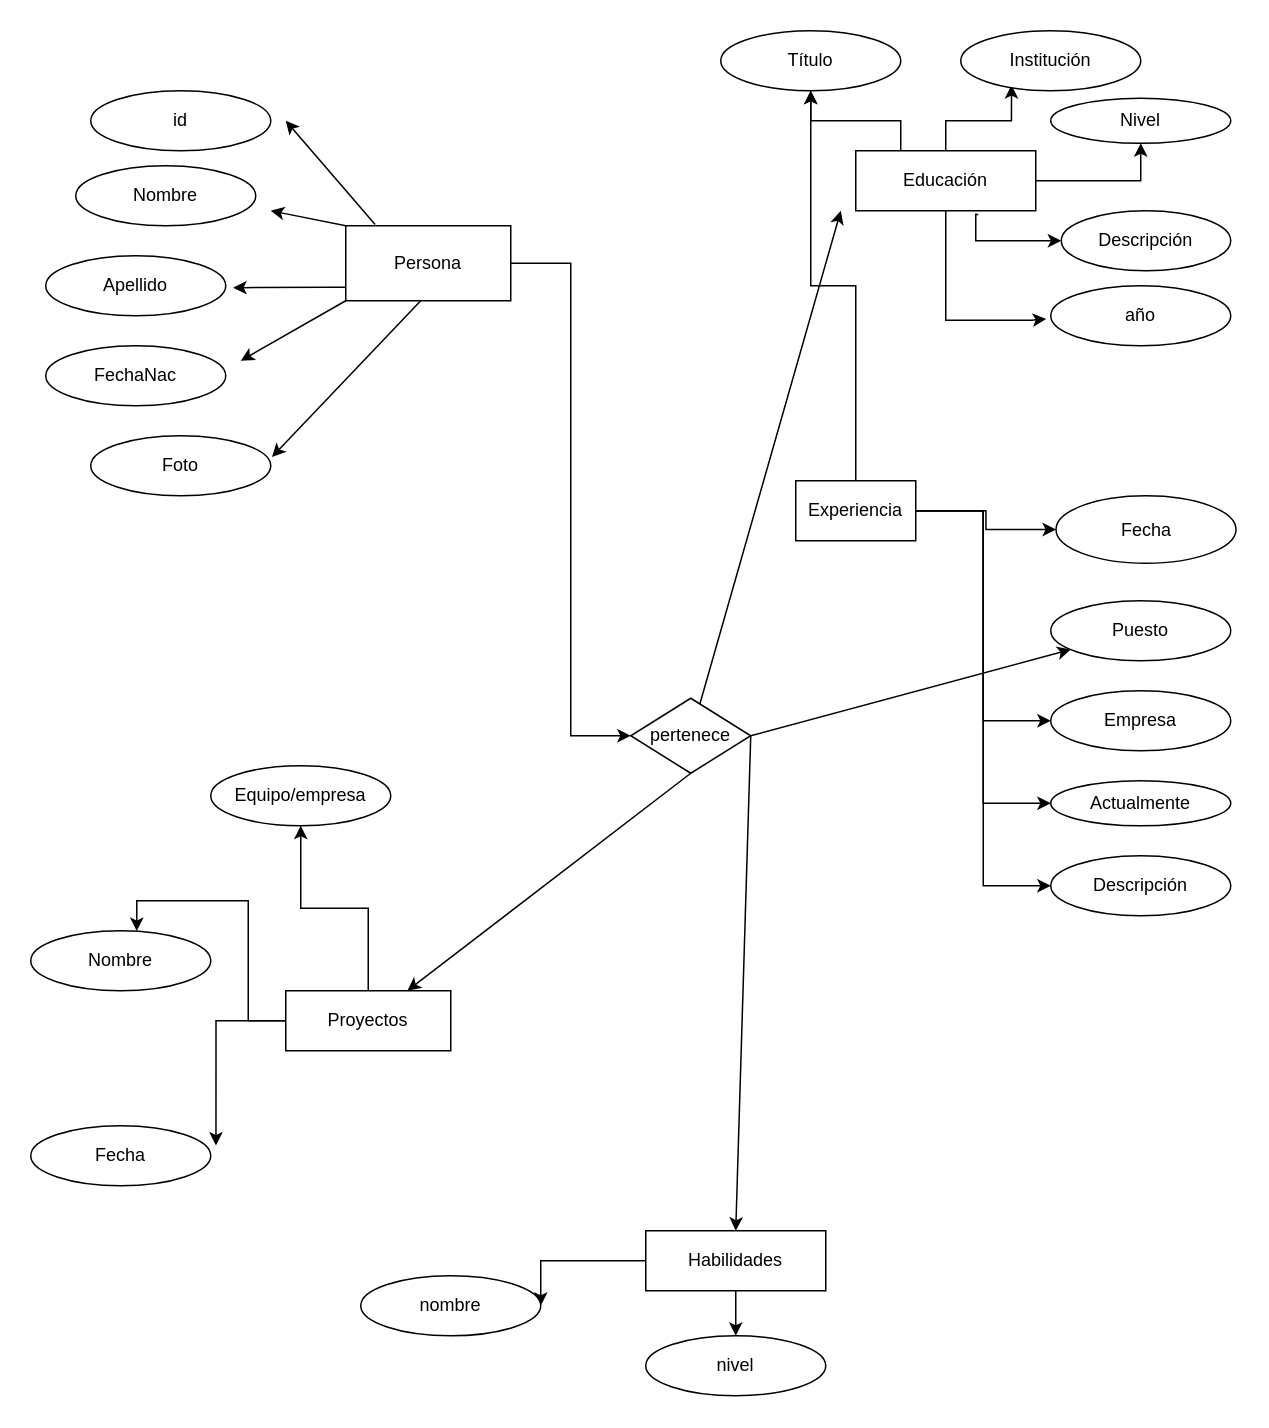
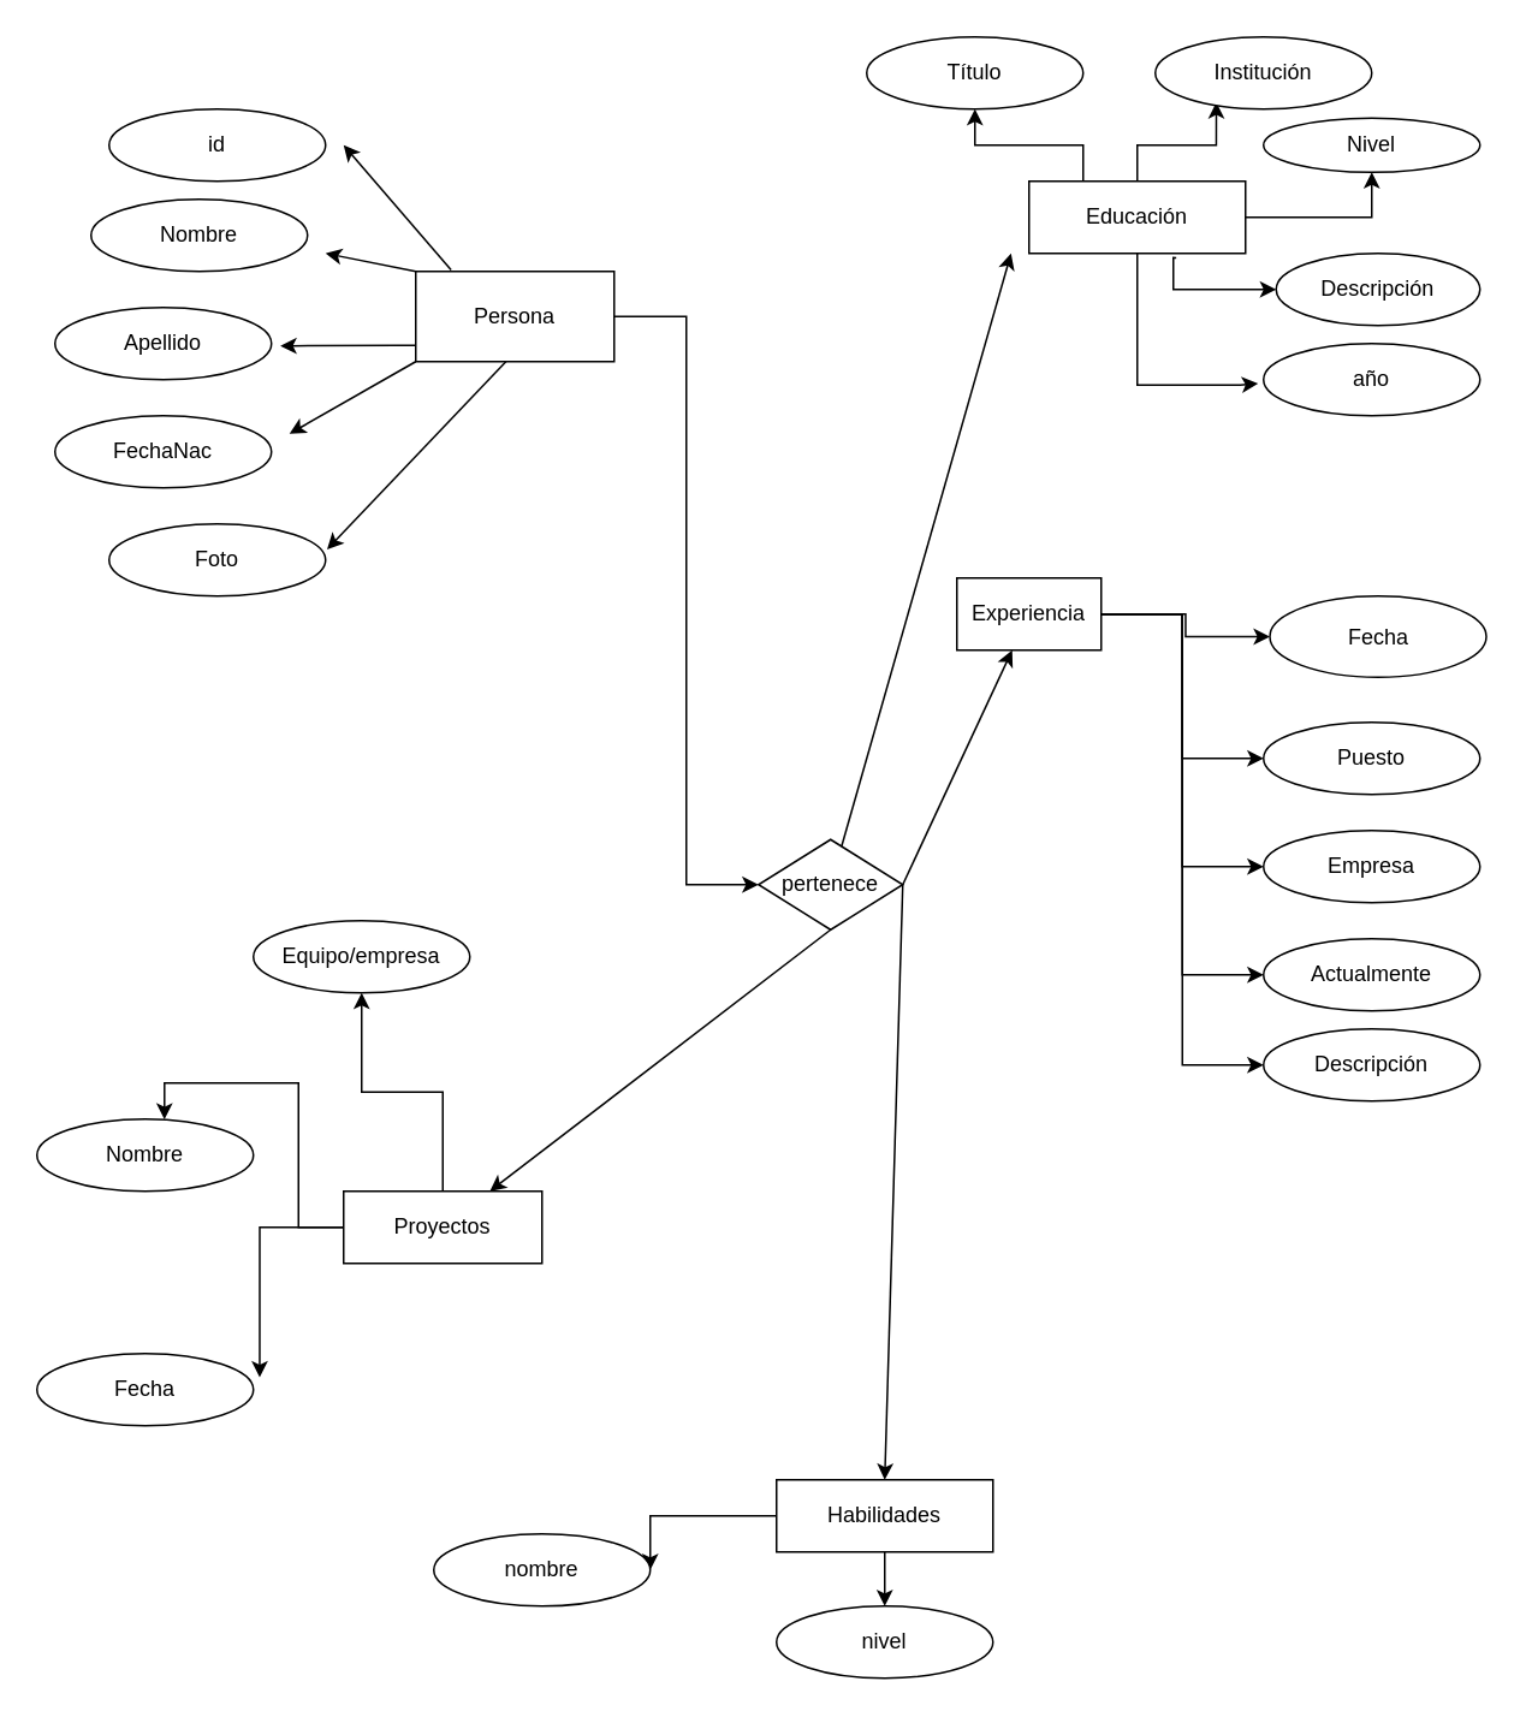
  <mxCell id="0" />
  <mxCell id="1" parent="0" />
  <mxCell id="2" style="edgeStyle=orthogonalEdgeStyle;rounded=0;orthogonalLoop=1;jettySize=auto;html=1;exitX=0;exitY=0.5;exitDx=0;exitDy=0;entryX=1.041;entryY=0.532;entryDx=0;entryDy=0;entryPerimeter=0;" edge="1" parent="1" source="4" target="7"><mxGeometry relative="1" as="geometry"><Array as="points"><mxPoint x="220" y="191" /><mxPoint x="155" y="191" /></Array></mxGeometry></mxCell>
  <mxCell id="3" style="edgeStyle=orthogonalEdgeStyle;rounded=0;orthogonalLoop=1;jettySize=auto;html=1;exitX=1;exitY=0.5;exitDx=0;exitDy=0;entryX=0;entryY=0.5;entryDx=0;entryDy=0;" edge="1" parent="1" source="4" target="9"><mxGeometry relative="1" as="geometry" /></mxCell>
  <mxCell id="4" value="Persona" style="rounded=0;whiteSpace=wrap;html=1;" vertex="1" parent="1"><mxGeometry x="230" y="150" width="110" height="50" as="geometry" /></mxCell>
  <mxCell id="5" value="id" style="ellipse;whiteSpace=wrap;html=1;" vertex="1" parent="1"><mxGeometry x="60" y="60" width="120" height="40" as="geometry" /></mxCell>
  <mxCell id="6" value="Nombre" style="ellipse;whiteSpace=wrap;html=1;" vertex="1" parent="1"><mxGeometry x="50" y="110" width="120" height="40" as="geometry" /></mxCell>
  <mxCell id="7" value="Apellido" style="ellipse;whiteSpace=wrap;html=1;" vertex="1" parent="1"><mxGeometry x="30" y="170" width="120" height="40" as="geometry" /></mxCell>
  <mxCell id="8" value="FechaNac" style="ellipse;whiteSpace=wrap;html=1;" vertex="1" parent="1"><mxGeometry x="30" y="230" width="120" height="40" as="geometry" /></mxCell>
  <mxCell id="9" value="pertenece" style="rhombus;whiteSpace=wrap;html=1;" vertex="1" parent="1"><mxGeometry x="420" y="465" width="80" height="50" as="geometry" /></mxCell>
  <mxCell id="10" value="" style="endArrow=classic;html=1;rounded=0;exitX=0;exitY=1;exitDx=0;exitDy=0;" edge="1" parent="1" source="4"><mxGeometry width="50" height="50" relative="1" as="geometry"><mxPoint x="170" y="260" as="sourcePoint" /><mxPoint x="160" y="240" as="targetPoint" /></mxGeometry></mxCell>
  <mxCell id="11" value="" style="endArrow=classic;html=1;rounded=0;entryX=1.007;entryY=0.354;entryDx=0;entryDy=0;entryPerimeter=0;" edge="1" parent="1" target="13"><mxGeometry width="50" height="50" relative="1" as="geometry"><mxPoint x="280" y="200" as="sourcePoint" /><mxPoint x="440" y="380" as="targetPoint" /></mxGeometry></mxCell>
  <mxCell id="12" value="" style="endArrow=classic;html=1;rounded=0;exitX=0;exitY=0;exitDx=0;exitDy=0;" edge="1" parent="1" source="4"><mxGeometry width="50" height="50" relative="1" as="geometry"><mxPoint x="220" y="130" as="sourcePoint" /><mxPoint x="180" y="140" as="targetPoint" /></mxGeometry></mxCell>
  <mxCell id="13" value="Foto" style="ellipse;whiteSpace=wrap;html=1;" vertex="1" parent="1"><mxGeometry x="60" y="290" width="120" height="40" as="geometry" /></mxCell>
  <mxCell id="14" value="" style="endArrow=classic;html=1;rounded=0;exitX=0.178;exitY=-0.016;exitDx=0;exitDy=0;exitPerimeter=0;" edge="1" parent="1" source="4"><mxGeometry width="50" height="50" relative="1" as="geometry"><mxPoint x="230" y="120" as="sourcePoint" /><mxPoint x="190" y="80" as="targetPoint" /><Array as="points" /></mxGeometry></mxCell>
  <mxCell id="15" style="edgeStyle=orthogonalEdgeStyle;rounded=0;orthogonalLoop=1;jettySize=auto;html=1;exitX=0.25;exitY=0;exitDx=0;exitDy=0;" edge="1" parent="1" source="20" target="43"><mxGeometry relative="1" as="geometry" /></mxCell>
  <mxCell id="16" style="edgeStyle=orthogonalEdgeStyle;rounded=0;orthogonalLoop=1;jettySize=auto;html=1;entryX=0.282;entryY=0.905;entryDx=0;entryDy=0;entryPerimeter=0;" edge="1" parent="1" source="20" target="44"><mxGeometry relative="1" as="geometry" /></mxCell>
  <mxCell id="17" style="edgeStyle=orthogonalEdgeStyle;rounded=0;orthogonalLoop=1;jettySize=auto;html=1;" edge="1" parent="1" source="20" target="45"><mxGeometry relative="1" as="geometry" /></mxCell>
  <mxCell id="18" style="edgeStyle=orthogonalEdgeStyle;rounded=0;orthogonalLoop=1;jettySize=auto;html=1;entryX=-0.025;entryY=0.555;entryDx=0;entryDy=0;entryPerimeter=0;" edge="1" parent="1" source="20" target="46"><mxGeometry relative="1" as="geometry"><Array as="points"><mxPoint x="630" y="213" /><mxPoint x="687" y="213" /></Array></mxGeometry></mxCell>
  <mxCell id="19" style="edgeStyle=orthogonalEdgeStyle;rounded=0;orthogonalLoop=1;jettySize=auto;html=1;entryX=0;entryY=0.5;entryDx=0;entryDy=0;exitX=0.68;exitY=1.061;exitDx=0;exitDy=0;exitPerimeter=0;" edge="1" parent="1" source="20" target="47"><mxGeometry relative="1" as="geometry"><Array as="points"><mxPoint x="650" y="142" /><mxPoint x="650" y="160" /></Array></mxGeometry></mxCell>
  <mxCell id="20" value="Educación" style="rounded=0;whiteSpace=wrap;html=1;" vertex="1" parent="1"><mxGeometry x="570" y="100" width="120" height="40" as="geometry" /></mxCell>
  <mxCell id="21" value="" style="edgeStyle=orthogonalEdgeStyle;rounded=0;orthogonalLoop=1;jettySize=auto;html=1;" edge="1" parent="1" source="26" target="51"><mxGeometry relative="1" as="geometry" /></mxCell>
- <mxCell id="22" style="edgeStyle=orthogonalEdgeStyle;rounded=0;orthogonalLoop=1;jettySize=auto;html=1;" edge="1" parent="1" source="26" target="43"><mxGeometry relative="1" as="geometry" /></mxCell>
+ <mxCell id="22" style="edgeStyle=orthogonalEdgeStyle;rounded=0;orthogonalLoop=1;jettySize=auto;html=1;entryX=0;entryY=0.5;entryDx=0;entryDy=0;" edge="1" parent="1" source="26" target="50"><mxGeometry relative="1" as="geometry" /></mxCell>
  <mxCell id="23" style="edgeStyle=orthogonalEdgeStyle;rounded=0;orthogonalLoop=1;jettySize=auto;html=1;entryX=0;entryY=0.5;entryDx=0;entryDy=0;" edge="1" parent="1" source="26" target="49"><mxGeometry relative="1" as="geometry" /></mxCell>
  <mxCell id="24" style="edgeStyle=orthogonalEdgeStyle;rounded=0;orthogonalLoop=1;jettySize=auto;html=1;entryX=0;entryY=0.5;entryDx=0;entryDy=0;" edge="1" parent="1" source="26" target="52"><mxGeometry relative="1" as="geometry" /></mxCell>
  <mxCell id="25" style="edgeStyle=orthogonalEdgeStyle;rounded=0;orthogonalLoop=1;jettySize=auto;html=1;entryX=0;entryY=0.5;entryDx=0;entryDy=0;" edge="1" parent="1" source="26" target="53"><mxGeometry relative="1" as="geometry" /></mxCell>
  <mxCell id="26" value="Experiencia" style="rounded=0;whiteSpace=wrap;html=1;" vertex="1" parent="1"><mxGeometry x="530" y="320" width="80" height="40" as="geometry" /></mxCell>
  <mxCell id="27" style="edgeStyle=orthogonalEdgeStyle;rounded=0;orthogonalLoop=1;jettySize=auto;html=1;" edge="1" parent="1" source="29" target="42"><mxGeometry relative="1" as="geometry" /></mxCell>
  <mxCell id="28" style="edgeStyle=orthogonalEdgeStyle;rounded=0;orthogonalLoop=1;jettySize=auto;html=1;" edge="1" parent="1" source="29" target="41"><mxGeometry relative="1" as="geometry"><Array as="points"><mxPoint x="360" y="840" /></Array></mxGeometry></mxCell>
  <mxCell id="29" value="Habilidades" style="rounded=0;whiteSpace=wrap;html=1;" vertex="1" parent="1"><mxGeometry x="430" y="820" width="120" height="40" as="geometry" /></mxCell>
  <mxCell id="30" style="edgeStyle=orthogonalEdgeStyle;rounded=0;orthogonalLoop=1;jettySize=auto;html=1;entryX=0.589;entryY=0.005;entryDx=0;entryDy=0;entryPerimeter=0;" edge="1" parent="1" source="33" target="38"><mxGeometry relative="1" as="geometry"><mxPoint x="100" y="460" as="targetPoint" /></mxGeometry></mxCell>
  <mxCell id="31" style="edgeStyle=orthogonalEdgeStyle;rounded=0;orthogonalLoop=1;jettySize=auto;html=1;entryX=1.029;entryY=0.329;entryDx=0;entryDy=0;entryPerimeter=0;" edge="1" parent="1" source="33" target="39"><mxGeometry relative="1" as="geometry" /></mxCell>
  <mxCell id="32" style="edgeStyle=orthogonalEdgeStyle;rounded=0;orthogonalLoop=1;jettySize=auto;html=1;" edge="1" parent="1" source="33" target="40"><mxGeometry relative="1" as="geometry" /></mxCell>
  <mxCell id="33" value="Proyectos" style="rounded=0;whiteSpace=wrap;html=1;" vertex="1" parent="1"><mxGeometry x="190" y="660" width="110" height="40" as="geometry" /></mxCell>
  <mxCell id="34" value="" style="endArrow=classic;html=1;rounded=0;entryX=-0.083;entryY=1;entryDx=0;entryDy=0;entryPerimeter=0;" edge="1" parent="1" source="9" target="20"><mxGeometry width="50" height="50" relative="1" as="geometry"><mxPoint x="580" y="120" as="sourcePoint" /><mxPoint x="630" y="70" as="targetPoint" /></mxGeometry></mxCell>
- <mxCell id="35" value="" style="endArrow=classic;html=1;rounded=0;exitX=1;exitY=0.5;exitDx=0;exitDy=0;" edge="1" parent="1" source="9" target="50"><mxGeometry width="50" height="50" relative="1" as="geometry"><mxPoint x="470" y="295" as="sourcePoint" /><mxPoint x="630" y="270" as="targetPoint" /></mxGeometry></mxCell>
+ <mxCell id="35" value="" style="endArrow=classic;html=1;rounded=0;exitX=1;exitY=0.5;exitDx=0;exitDy=0;" edge="1" parent="1" source="9" target="26"><mxGeometry width="50" height="50" relative="1" as="geometry"><mxPoint x="470" y="295" as="sourcePoint" /><mxPoint x="630" y="270" as="targetPoint" /></mxGeometry></mxCell>
  <mxCell id="36" value="" style="endArrow=classic;html=1;rounded=0;exitX=0.5;exitY=1;exitDx=0;exitDy=0;" edge="1" parent="1" source="9" target="33"><mxGeometry width="50" height="50" relative="1" as="geometry"><mxPoint x="510" y="190" as="sourcePoint" /><mxPoint x="630" y="300" as="targetPoint" /></mxGeometry></mxCell>
  <mxCell id="37" value="" style="endArrow=classic;html=1;rounded=0;exitX=1;exitY=0.5;exitDx=0;exitDy=0;entryX=0.5;entryY=0;entryDx=0;entryDy=0;" edge="1" parent="1" source="9" target="29"><mxGeometry width="50" height="50" relative="1" as="geometry"><mxPoint x="540" y="185" as="sourcePoint" /><mxPoint x="630" y="235" as="targetPoint" /><Array as="points" /></mxGeometry></mxCell>
  <mxCell id="38" value="Nombre" style="ellipse;whiteSpace=wrap;html=1;" vertex="1" parent="1"><mxGeometry x="20" y="620" width="120" height="40" as="geometry" /></mxCell>
  <mxCell id="39" value="Fecha" style="ellipse;whiteSpace=wrap;html=1;" vertex="1" parent="1"><mxGeometry x="20" y="750" width="120" height="40" as="geometry" /></mxCell>
  <mxCell id="40" value="Equipo/empresa" style="ellipse;whiteSpace=wrap;html=1;" vertex="1" parent="1"><mxGeometry x="140" y="510" width="120" height="40" as="geometry" /></mxCell>
  <mxCell id="41" value="nombre" style="ellipse;whiteSpace=wrap;html=1;" vertex="1" parent="1"><mxGeometry x="240" y="850" width="120" height="40" as="geometry" /></mxCell>
  <mxCell id="42" value="nivel" style="ellipse;whiteSpace=wrap;html=1;" vertex="1" parent="1"><mxGeometry x="430" y="890" width="120" height="40" as="geometry" /></mxCell>
  <mxCell id="43" value="Título" style="ellipse;whiteSpace=wrap;html=1;" vertex="1" parent="1"><mxGeometry x="480" y="20" width="120" height="40" as="geometry" /></mxCell>
  <mxCell id="44" value="Institución" style="ellipse;whiteSpace=wrap;html=1;" vertex="1" parent="1"><mxGeometry x="640" y="20" width="120" height="40" as="geometry" /></mxCell>
  <mxCell id="45" value="Nivel" style="ellipse;whiteSpace=wrap;html=1;" vertex="1" parent="1"><mxGeometry x="700" y="65" width="120" height="30" as="geometry" /></mxCell>
  <mxCell id="46" value="año" style="ellipse;whiteSpace=wrap;html=1;" vertex="1" parent="1"><mxGeometry x="700" y="190" width="120" height="40" as="geometry" /></mxCell>
  <mxCell id="47" value="Descripción" style="ellipse;whiteSpace=wrap;html=1;" vertex="1" parent="1"><mxGeometry x="707" y="140" width="113" height="40" as="geometry" /></mxCell>
  <mxCell id="48" style="edgeStyle=orthogonalEdgeStyle;rounded=0;orthogonalLoop=1;jettySize=auto;html=1;exitX=0.5;exitY=1;exitDx=0;exitDy=0;" edge="1" parent="1" source="47" target="47"><mxGeometry relative="1" as="geometry" /></mxCell>
  <mxCell id="49" value="Empresa" style="ellipse;whiteSpace=wrap;html=1;" vertex="1" parent="1"><mxGeometry x="700" y="460" width="120" height="40" as="geometry" /></mxCell>
  <mxCell id="50" value="Puesto" style="ellipse;whiteSpace=wrap;html=1;" vertex="1" parent="1"><mxGeometry x="700" y="400" width="120" height="40" as="geometry" /></mxCell>
  <mxCell id="51" value="Fecha" style="ellipse;whiteSpace=wrap;html=1;" vertex="1" parent="1"><mxGeometry x="703.5" y="330" width="120" height="45" as="geometry" /></mxCell>
- <mxCell id="52" value="Actualmente" style="ellipse;whiteSpace=wrap;html=1;" vertex="1" parent="1"><mxGeometry x="700" y="520" width="120" height="30" as="geometry" /></mxCell>
+ <mxCell id="52" value="Actualmente" style="ellipse;whiteSpace=wrap;html=1;" vertex="1" parent="1"><mxGeometry x="700" y="520" width="120" height="40" as="geometry" /></mxCell>
  <mxCell id="53" value="Descripción" style="ellipse;whiteSpace=wrap;html=1;" vertex="1" parent="1"><mxGeometry x="700" y="570" width="120" height="40" as="geometry" /></mxCell>
